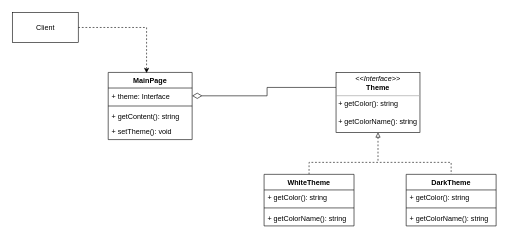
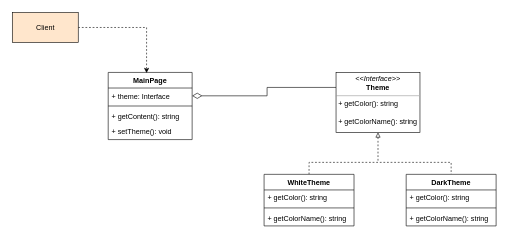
  <mxCell id="0" />
  <mxCell id="1" parent="0" />
  <mxCell id="2" style="edgeStyle=orthogonalEdgeStyle;rounded=0;orthogonalLoop=1;jettySize=auto;html=1;exitX=0.5;exitY=1;exitDx=0;exitDy=0;dashed=1;endArrow=none;endFill=0;startArrow=block;startFill=0;" edge="1" parent="1" source="4"><mxGeometry relative="1" as="geometry"><mxPoint x="630" y="270" as="targetPoint" /></mxGeometry></mxCell>
  <mxCell id="3" style="edgeStyle=orthogonalEdgeStyle;rounded=0;orthogonalLoop=1;jettySize=auto;html=1;exitX=0;exitY=0.25;exitDx=0;exitDy=0;entryX=1;entryY=0.5;entryDx=0;entryDy=0;startArrow=none;startFill=0;endArrow=diamondThin;endFill=0;endSize=14;" edge="1" parent="1" source="4" target="15"><mxGeometry relative="1" as="geometry" /></mxCell>
  <mxCell id="4" value="&lt;p style=&quot;margin: 0px ; margin-top: 4px ; text-align: center&quot;&gt;&lt;i&gt;&amp;lt;&amp;lt;Interface&amp;gt;&amp;gt;&lt;/i&gt;&lt;br&gt;&lt;b&gt;Theme&lt;/b&gt;&lt;/p&gt;&lt;hr size=&quot;1&quot;&gt;&lt;p style=&quot;margin: 0px ; margin-left: 4px&quot;&gt;+ getColor(): string&lt;br&gt;&lt;/p&gt;&lt;p style=&quot;margin: 0px ; margin-left: 4px&quot;&gt;&lt;br&gt;&lt;/p&gt;&lt;p style=&quot;margin: 0px ; margin-left: 4px&quot;&gt;+ getColorName(): string&lt;/p&gt;" style="verticalAlign=top;align=left;overflow=fill;fontSize=12;fontFamily=Helvetica;html=1;" vertex="1" parent="1"><mxGeometry x="560" y="120" width="140" height="100" as="geometry" /></mxCell>
  <mxCell id="5" style="edgeStyle=orthogonalEdgeStyle;rounded=0;orthogonalLoop=1;jettySize=auto;html=1;exitX=0.5;exitY=0;exitDx=0;exitDy=0;entryX=0.5;entryY=0;entryDx=0;entryDy=0;dashed=1;endArrow=none;endFill=0;" edge="1" parent="1" source="6" target="10"><mxGeometry relative="1" as="geometry" /></mxCell>
  <mxCell id="6" value="WhiteTheme" style="swimlane;fontStyle=1;align=center;verticalAlign=top;childLayout=stackLayout;horizontal=1;startSize=26;horizontalStack=0;resizeParent=1;resizeParentMax=0;resizeLast=0;collapsible=1;marginBottom=0;" vertex="1" parent="1"><mxGeometry x="440" y="290" width="150" height="86" as="geometry" /></mxCell>
  <mxCell id="7" value="+ getColor(): string" style="text;strokeColor=none;fillColor=none;align=left;verticalAlign=top;spacingLeft=4;spacingRight=4;overflow=hidden;rotatable=0;points=[[0,0.5],[1,0.5]];portConstraint=eastwest;" vertex="1" parent="6"><mxGeometry y="26" width="150" height="26" as="geometry" /></mxCell>
  <mxCell id="8" value="" style="line;strokeWidth=1;fillColor=none;align=left;verticalAlign=middle;spacingTop=-1;spacingLeft=3;spacingRight=3;rotatable=0;labelPosition=right;points=[];portConstraint=eastwest;" vertex="1" parent="6"><mxGeometry y="52" width="150" height="8" as="geometry" /></mxCell>
  <mxCell id="9" value="+ getColorName(): string" style="text;strokeColor=none;fillColor=none;align=left;verticalAlign=top;spacingLeft=4;spacingRight=4;overflow=hidden;rotatable=0;points=[[0,0.5],[1,0.5]];portConstraint=eastwest;" vertex="1" parent="6"><mxGeometry y="60" width="150" height="26" as="geometry" /></mxCell>
  <mxCell id="10" value="DarkTheme" style="swimlane;fontStyle=1;align=center;verticalAlign=top;childLayout=stackLayout;horizontal=1;startSize=26;horizontalStack=0;resizeParent=1;resizeParentMax=0;resizeLast=0;collapsible=1;marginBottom=0;" vertex="1" parent="1"><mxGeometry x="677" y="290" width="150" height="86" as="geometry" /></mxCell>
  <mxCell id="11" value="+ getColor(): string" style="text;strokeColor=none;fillColor=none;align=left;verticalAlign=top;spacingLeft=4;spacingRight=4;overflow=hidden;rotatable=0;points=[[0,0.5],[1,0.5]];portConstraint=eastwest;" vertex="1" parent="10"><mxGeometry y="26" width="150" height="26" as="geometry" /></mxCell>
  <mxCell id="12" value="" style="line;strokeWidth=1;fillColor=none;align=left;verticalAlign=middle;spacingTop=-1;spacingLeft=3;spacingRight=3;rotatable=0;labelPosition=right;points=[];portConstraint=eastwest;" vertex="1" parent="10"><mxGeometry y="52" width="150" height="8" as="geometry" /></mxCell>
  <mxCell id="13" value="+ getColorName(): string" style="text;strokeColor=none;fillColor=none;align=left;verticalAlign=top;spacingLeft=4;spacingRight=4;overflow=hidden;rotatable=0;points=[[0,0.5],[1,0.5]];portConstraint=eastwest;" vertex="1" parent="10"><mxGeometry y="60" width="150" height="26" as="geometry" /></mxCell>
  <mxCell id="14" value="MainPage" style="swimlane;fontStyle=1;align=center;verticalAlign=top;childLayout=stackLayout;horizontal=1;startSize=26;horizontalStack=0;resizeParent=1;resizeParentMax=0;resizeLast=0;collapsible=1;marginBottom=0;" vertex="1" parent="1"><mxGeometry x="180" y="120" width="140" height="112" as="geometry" /></mxCell>
  <mxCell id="15" value="+ theme: Interface" style="text;strokeColor=none;fillColor=none;align=left;verticalAlign=top;spacingLeft=4;spacingRight=4;overflow=hidden;rotatable=0;points=[[0,0.5],[1,0.5]];portConstraint=eastwest;" vertex="1" parent="14"><mxGeometry y="26" width="140" height="26" as="geometry" /></mxCell>
  <mxCell id="16" value="" style="line;strokeWidth=1;fillColor=none;align=left;verticalAlign=middle;spacingTop=-1;spacingLeft=3;spacingRight=3;rotatable=0;labelPosition=right;points=[];portConstraint=eastwest;" vertex="1" parent="14"><mxGeometry y="52" width="140" height="8" as="geometry" /></mxCell>
  <mxCell id="17" value="+ getContent(): string" style="text;strokeColor=none;fillColor=none;align=left;verticalAlign=top;spacingLeft=4;spacingRight=4;overflow=hidden;rotatable=0;points=[[0,0.5],[1,0.5]];portConstraint=eastwest;" vertex="1" parent="14"><mxGeometry y="60" width="140" height="26" as="geometry" /></mxCell>
  <mxCell id="18" value="+ setTheme(): void" style="text;strokeColor=none;fillColor=none;align=left;verticalAlign=top;spacingLeft=4;spacingRight=4;overflow=hidden;rotatable=0;points=[[0,0.5],[1,0.5]];portConstraint=eastwest;" vertex="1" parent="14"><mxGeometry y="86" width="140" height="26" as="geometry" /></mxCell>
  <mxCell id="19" style="edgeStyle=orthogonalEdgeStyle;rounded=0;orthogonalLoop=1;jettySize=auto;html=1;exitX=1;exitY=0.5;exitDx=0;exitDy=0;entryX=0.457;entryY=0.009;entryDx=0;entryDy=0;entryPerimeter=0;dashed=1;" edge="1" parent="1" source="20" target="14"><mxGeometry relative="1" as="geometry" /></mxCell>
- <mxCell id="20" value="Client" style="html=1;" vertex="1" parent="1"><mxGeometry x="20" y="20" width="110" height="50" as="geometry" /></mxCell>
+ <mxCell id="20" value="Client" style="html=1;fillColor=#ffe6cc;" vertex="1" parent="1"><mxGeometry x="20" y="20" width="110" height="50" as="geometry" /></mxCell>
